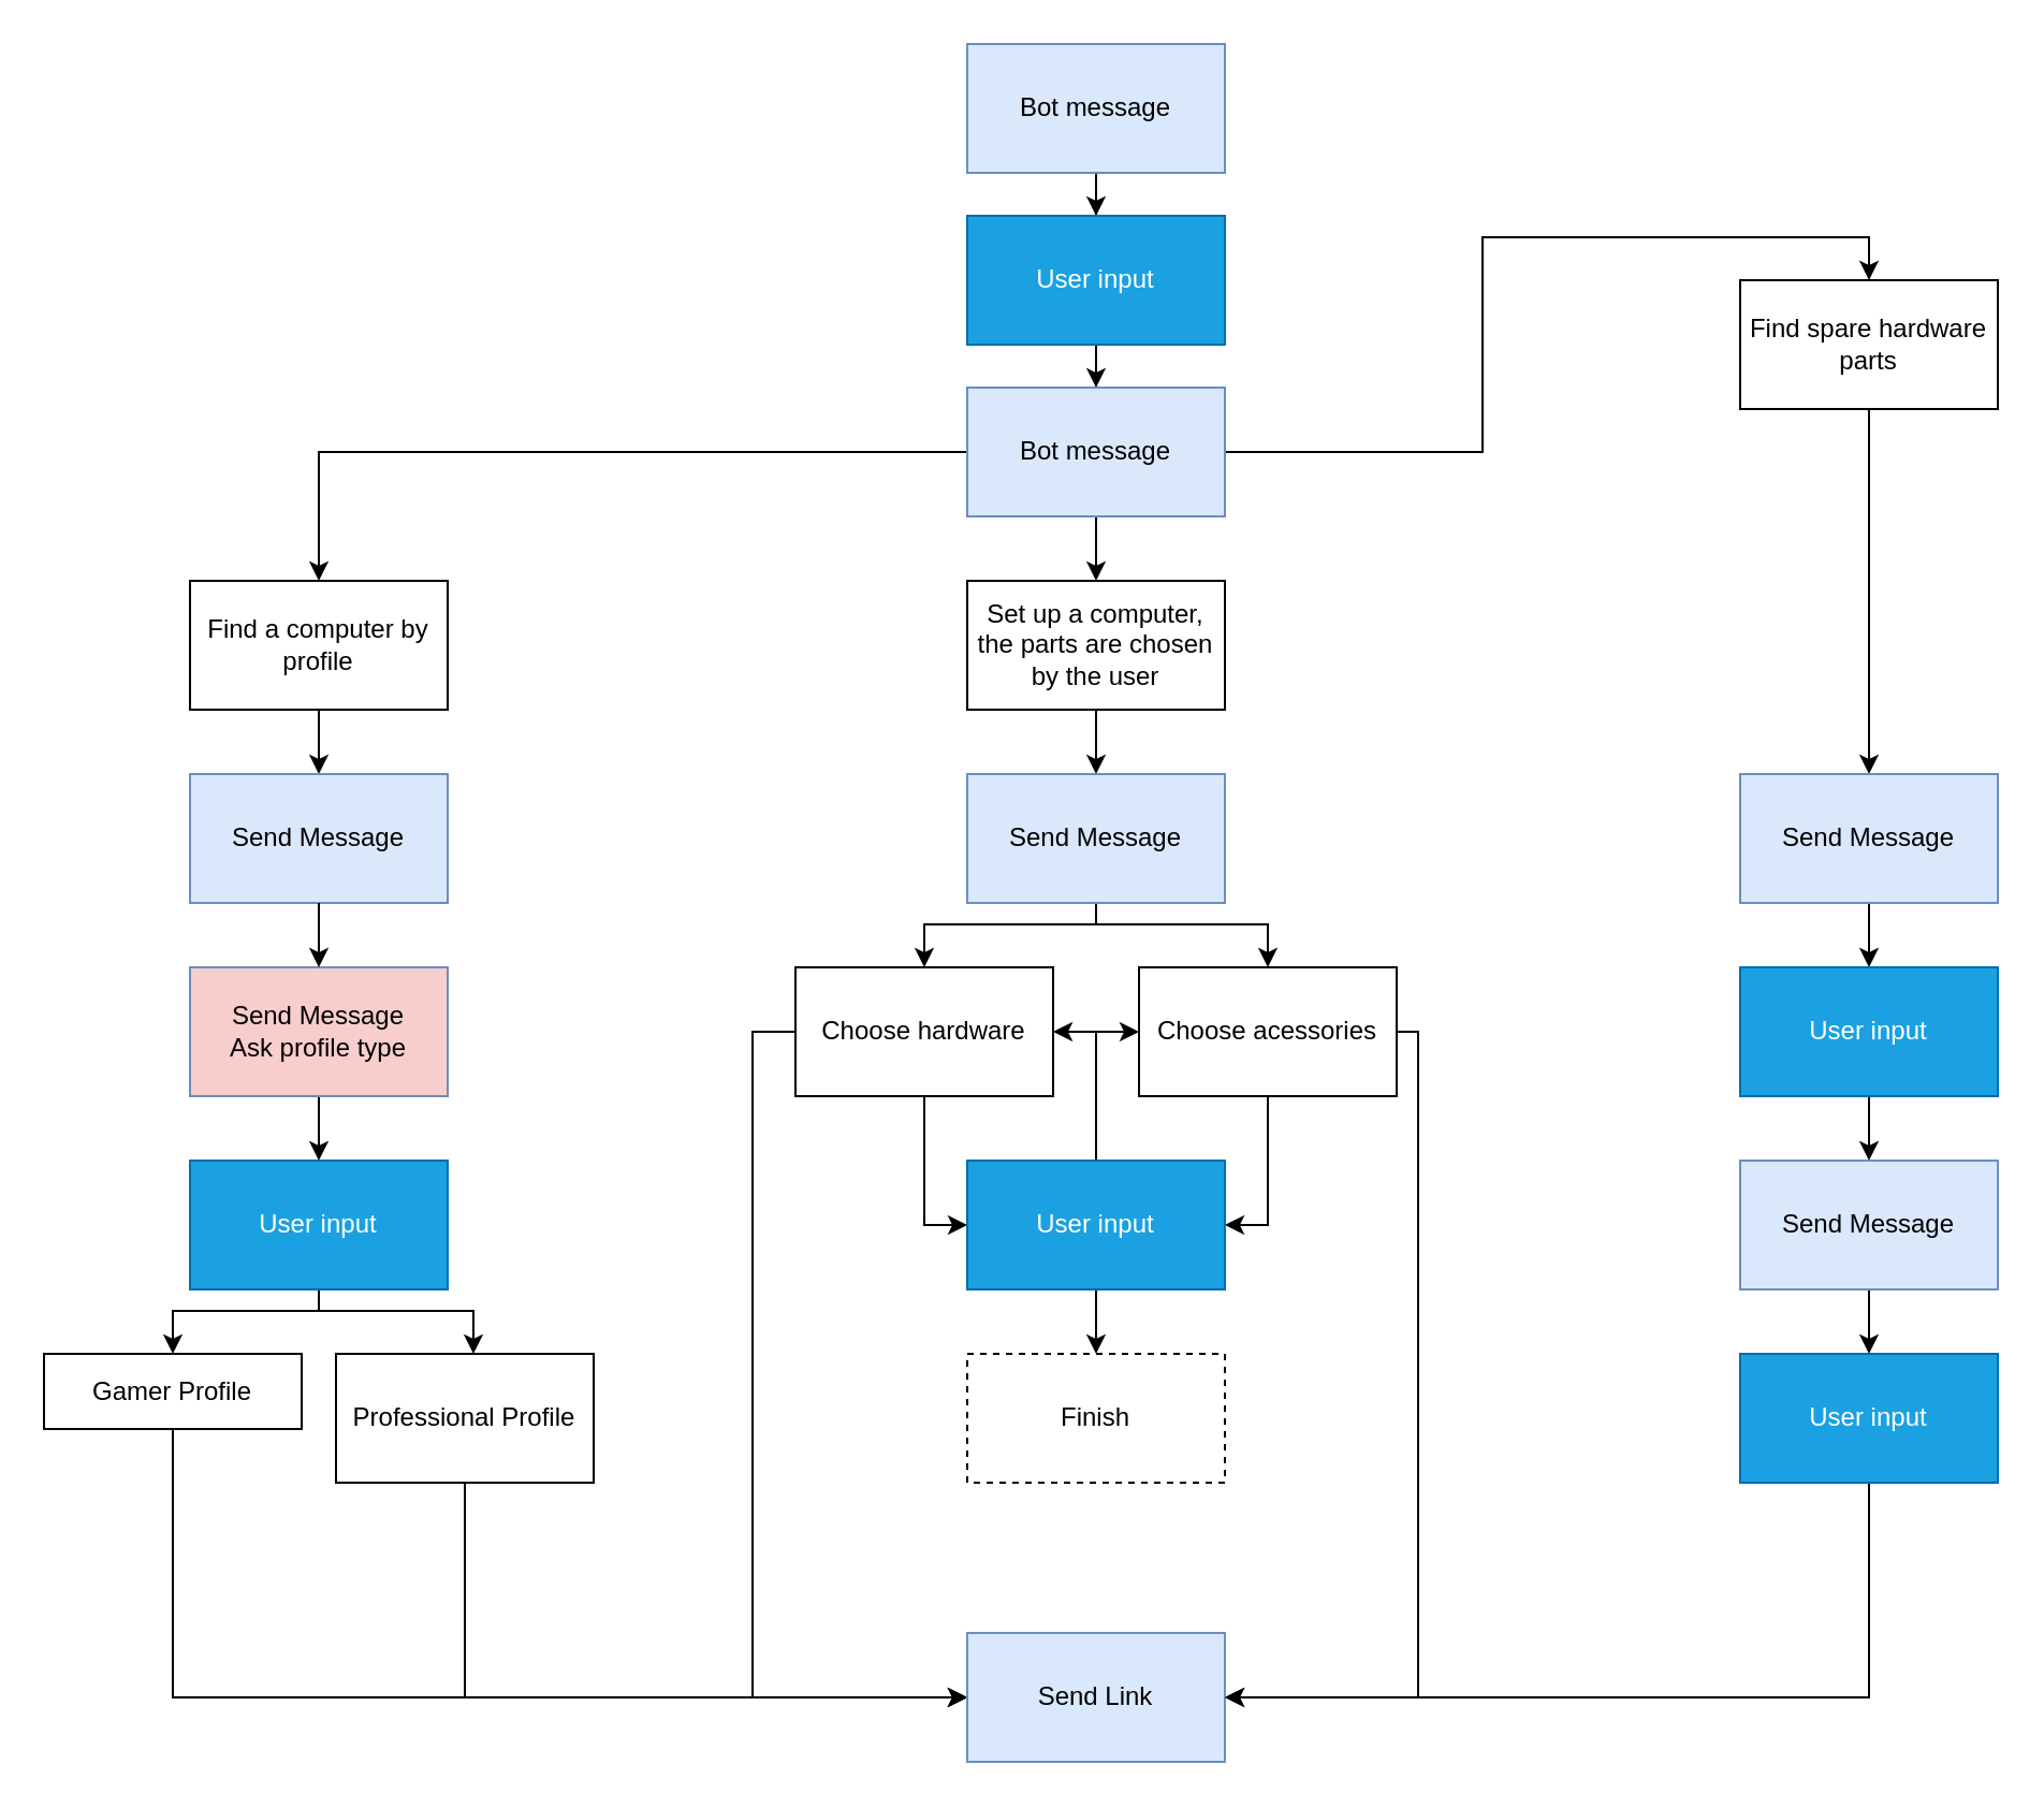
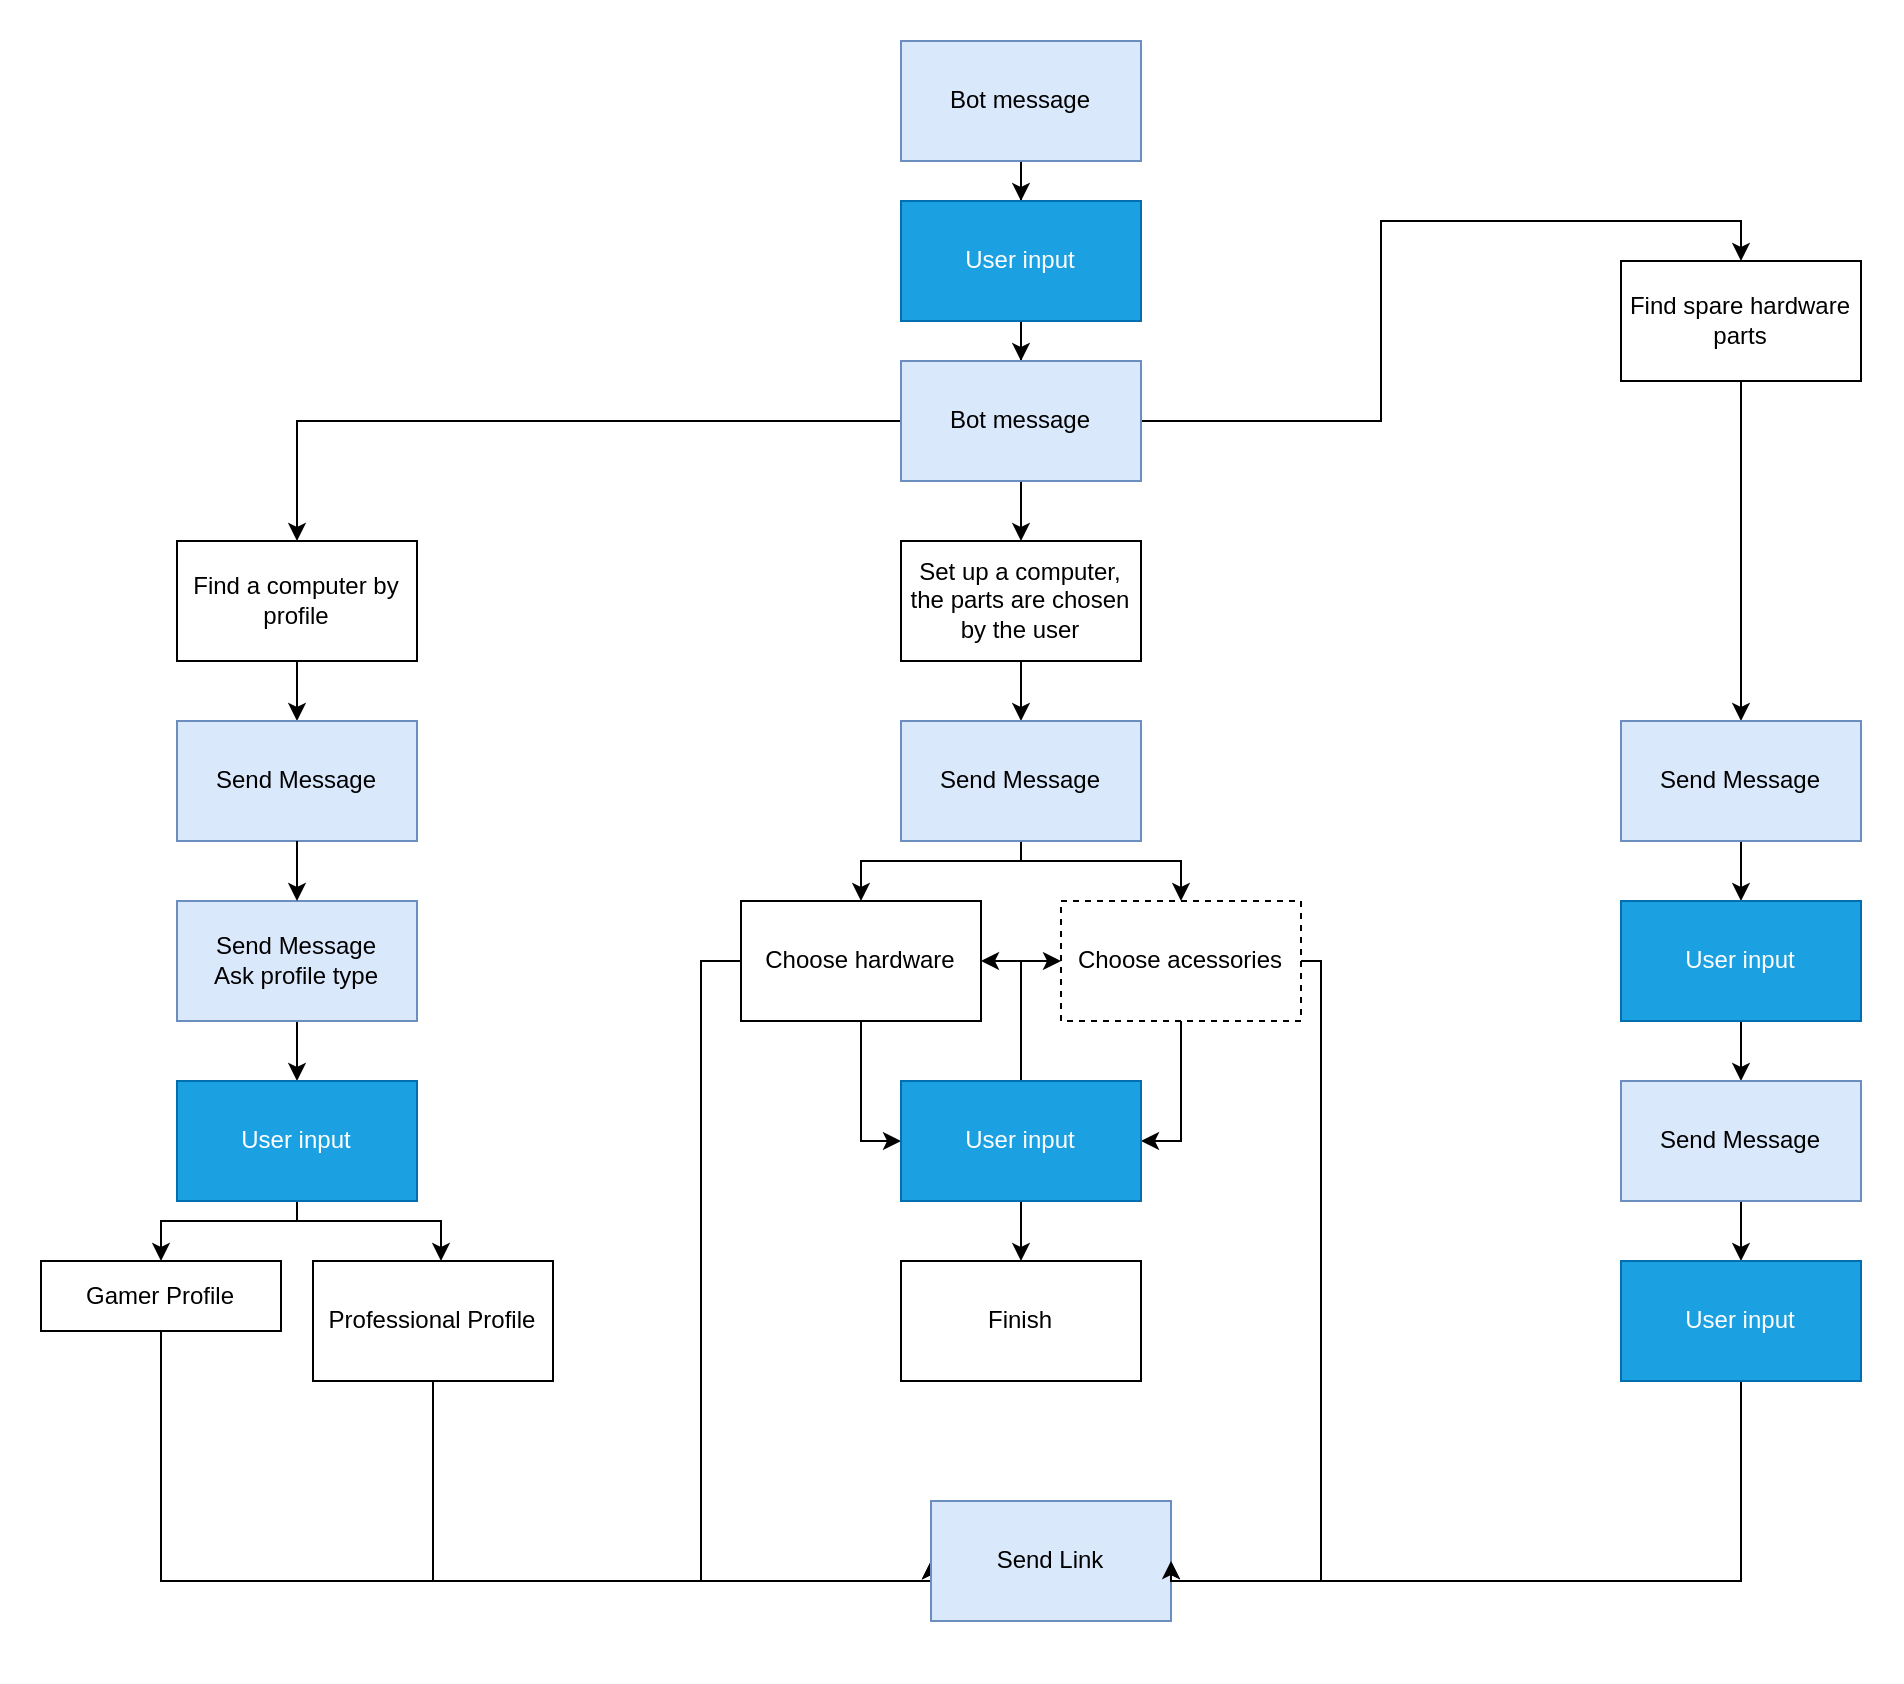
  <mxCell id="0" />
  <mxCell id="1" parent="0" />
  <mxCell id="2" style="edgeStyle=orthogonalEdgeStyle;rounded=0;orthogonalLoop=1;jettySize=auto;html=1;entryX=0.5;entryY=0;entryDx=0;entryDy=0;" edge="1" parent="1" source="3" target="5"><mxGeometry relative="1" as="geometry" /></mxCell>
  <mxCell id="3" value="Bot message" style="rounded=0;whiteSpace=wrap;html=1;fillColor=#dae8fc;strokeColor=#6c8ebf;" vertex="1" parent="1"><mxGeometry x="450" y="20" width="120" height="60" as="geometry" /></mxCell>
  <mxCell id="4" style="edgeStyle=orthogonalEdgeStyle;rounded=0;orthogonalLoop=1;jettySize=auto;html=1;entryX=0.5;entryY=0;entryDx=0;entryDy=0;" edge="1" parent="1" source="5" target="9"><mxGeometry relative="1" as="geometry" /></mxCell>
  <mxCell id="5" value="User input" style="rounded=0;whiteSpace=wrap;html=1;fillColor=#1ba1e2;strokeColor=#006EAF;fontColor=#ffffff;" vertex="1" parent="1"><mxGeometry x="450" y="100" width="120" height="60" as="geometry" /></mxCell>
  <mxCell id="6" style="edgeStyle=orthogonalEdgeStyle;rounded=0;orthogonalLoop=1;jettySize=auto;html=1;entryX=0.5;entryY=0;entryDx=0;entryDy=0;" edge="1" parent="1" source="9" target="15"><mxGeometry relative="1" as="geometry" /></mxCell>
  <mxCell id="7" style="edgeStyle=orthogonalEdgeStyle;rounded=0;orthogonalLoop=1;jettySize=auto;html=1;entryX=0.5;entryY=0;entryDx=0;entryDy=0;" edge="1" parent="1" source="9" target="11"><mxGeometry relative="1" as="geometry" /></mxCell>
  <mxCell id="8" style="edgeStyle=orthogonalEdgeStyle;rounded=0;orthogonalLoop=1;jettySize=auto;html=1;entryX=0.5;entryY=0;entryDx=0;entryDy=0;" edge="1" parent="1" source="9" target="13"><mxGeometry relative="1" as="geometry" /></mxCell>
  <mxCell id="9" value="Bot message" style="rounded=0;whiteSpace=wrap;html=1;fillColor=#dae8fc;strokeColor=#6c8ebf;" vertex="1" parent="1"><mxGeometry x="450" y="180" width="120" height="60" as="geometry" /></mxCell>
  <mxCell id="10" style="edgeStyle=orthogonalEdgeStyle;rounded=0;orthogonalLoop=1;jettySize=auto;html=1;entryX=0.5;entryY=0;entryDx=0;entryDy=0;" edge="1" parent="1" source="11" target="16"><mxGeometry relative="1" as="geometry" /></mxCell>
  <mxCell id="11" value="Find a computer by profile" style="rounded=0;whiteSpace=wrap;html=1;" vertex="1" parent="1"><mxGeometry x="88" y="270" width="120" height="60" as="geometry" /></mxCell>
  <mxCell id="12" style="edgeStyle=orthogonalEdgeStyle;rounded=0;orthogonalLoop=1;jettySize=auto;html=1;entryX=0.5;entryY=0;entryDx=0;entryDy=0;" edge="1" parent="1" source="13" target="21"><mxGeometry relative="1" as="geometry" /></mxCell>
  <mxCell id="13" value="Find spare hardware parts" style="rounded=0;whiteSpace=wrap;html=1;" vertex="1" parent="1"><mxGeometry x="810" y="130" width="120" height="60" as="geometry" /></mxCell>
  <mxCell id="14" style="edgeStyle=orthogonalEdgeStyle;rounded=0;orthogonalLoop=1;jettySize=auto;html=1;entryX=0.5;entryY=0;entryDx=0;entryDy=0;" edge="1" parent="1" source="15" target="19"><mxGeometry relative="1" as="geometry" /></mxCell>
  <mxCell id="15" value="Set up a computer, the parts are chosen by the user" style="rounded=0;whiteSpace=wrap;html=1;" vertex="1" parent="1"><mxGeometry x="450" y="270" width="120" height="60" as="geometry" /></mxCell>
  <mxCell id="16" value="Send Message" style="rounded=0;whiteSpace=wrap;html=1;fillColor=#dae8fc;strokeColor=#6c8ebf;" vertex="1" parent="1"><mxGeometry x="88" y="360" width="120" height="60" as="geometry" /></mxCell>
  <mxCell id="17" style="edgeStyle=orthogonalEdgeStyle;rounded=0;orthogonalLoop=1;jettySize=auto;html=1;entryX=0.5;entryY=0;entryDx=0;entryDy=0;" edge="1" parent="1" source="19" target="29"><mxGeometry relative="1" as="geometry"><Array as="points"><mxPoint x="510" y="430" /><mxPoint x="590" y="430" /></Array></mxGeometry></mxCell>
  <mxCell id="18" style="edgeStyle=orthogonalEdgeStyle;rounded=0;orthogonalLoop=1;jettySize=auto;html=1;entryX=0.5;entryY=0;entryDx=0;entryDy=0;" edge="1" parent="1" source="19" target="32"><mxGeometry relative="1" as="geometry"><Array as="points"><mxPoint x="510" y="430" /><mxPoint x="430" y="430" /></Array></mxGeometry></mxCell>
  <mxCell id="19" value="Send Message" style="rounded=0;whiteSpace=wrap;html=1;fillColor=#dae8fc;strokeColor=#6c8ebf;" vertex="1" parent="1"><mxGeometry x="450" y="360" width="120" height="60" as="geometry" /></mxCell>
  <mxCell id="20" style="edgeStyle=orthogonalEdgeStyle;rounded=0;orthogonalLoop=1;jettySize=auto;html=1;entryX=0.5;entryY=0;entryDx=0;entryDy=0;" edge="1" parent="1" source="21" target="43"><mxGeometry relative="1" as="geometry" /></mxCell>
  <mxCell id="21" value="Send Message" style="rounded=0;whiteSpace=wrap;html=1;fillColor=#dae8fc;strokeColor=#6c8ebf;" vertex="1" parent="1"><mxGeometry x="810" y="360" width="120" height="60" as="geometry" /></mxCell>
  <mxCell id="22" style="edgeStyle=orthogonalEdgeStyle;rounded=0;orthogonalLoop=1;jettySize=auto;html=1;entryX=0;entryY=0.5;entryDx=0;entryDy=0;" edge="1" parent="1" source="23" target="37"><mxGeometry relative="1" as="geometry"><Array as="points"><mxPoint x="216" y="790" /></Array></mxGeometry></mxCell>
  <mxCell id="23" value="Professional Profile" style="rounded=0;whiteSpace=wrap;html=1;" vertex="1" parent="1"><mxGeometry x="156" y="630" width="120" height="60" as="geometry" /></mxCell>
  <mxCell id="24" style="edgeStyle=orthogonalEdgeStyle;rounded=0;orthogonalLoop=1;jettySize=auto;html=1;entryX=0;entryY=0.5;entryDx=0;entryDy=0;" edge="1" parent="1" source="25" target="37"><mxGeometry relative="1" as="geometry"><Array as="points"><mxPoint x="80" y="790" /></Array></mxGeometry></mxCell>
  <mxCell id="25" value="Gamer Profile" style="rounded=0;whiteSpace=wrap;html=1;" vertex="1" parent="1"><mxGeometry x="20" y="630" width="120" height="35" as="geometry" /></mxCell>
  <mxCell id="26" style="edgeStyle=orthogonalEdgeStyle;rounded=0;orthogonalLoop=1;jettySize=auto;html=1;entryX=0.5;entryY=0;entryDx=0;entryDy=0;" edge="1" parent="1" source="48" target="36"><mxGeometry relative="1" as="geometry" /></mxCell>
  <mxCell id="27" style="edgeStyle=orthogonalEdgeStyle;rounded=0;orthogonalLoop=1;jettySize=auto;html=1;entryX=1;entryY=0.5;entryDx=0;entryDy=0;" edge="1" parent="1" source="29" target="41"><mxGeometry relative="1" as="geometry" /></mxCell>
  <mxCell id="28" style="edgeStyle=orthogonalEdgeStyle;rounded=0;orthogonalLoop=1;jettySize=auto;html=1;entryX=1;entryY=0.5;entryDx=0;entryDy=0;" edge="1" parent="1" source="29" target="37"><mxGeometry relative="1" as="geometry"><Array as="points"><mxPoint x="660" y="480" /><mxPoint x="660" y="790" /></Array></mxGeometry></mxCell>
- <mxCell id="29" value="Choose acessories" style="rounded=0;whiteSpace=wrap;html=1;" vertex="1" parent="1"><mxGeometry x="530" y="450" width="120" height="60" as="geometry" /></mxCell>
+ <mxCell id="29" value="Choose acessories" style="rounded=0;whiteSpace=wrap;html=1;dashed=1;" vertex="1" parent="1"><mxGeometry x="530" y="450" width="120" height="60" as="geometry" /></mxCell>
  <mxCell id="30" style="edgeStyle=orthogonalEdgeStyle;rounded=0;orthogonalLoop=1;jettySize=auto;html=1;entryX=0;entryY=0.5;entryDx=0;entryDy=0;" edge="1" parent="1" source="32" target="41"><mxGeometry relative="1" as="geometry" /></mxCell>
  <mxCell id="31" style="edgeStyle=orthogonalEdgeStyle;rounded=0;orthogonalLoop=1;jettySize=auto;html=1;entryX=0;entryY=0.5;entryDx=0;entryDy=0;" edge="1" parent="1" source="32" target="37"><mxGeometry relative="1" as="geometry"><Array as="points"><mxPoint x="350" y="480" /><mxPoint x="350" y="790" /></Array></mxGeometry></mxCell>
  <mxCell id="32" value="Choose hardware" style="rounded=0;whiteSpace=wrap;html=1;" vertex="1" parent="1"><mxGeometry x="370" y="450" width="120" height="60" as="geometry" /></mxCell>
- <mxCell id="33" value="Finish" style="rounded=0;whiteSpace=wrap;html=1;dashed=1;" vertex="1" parent="1"><mxGeometry x="450" y="630" width="120" height="60" as="geometry" /></mxCell>
+ <mxCell id="33" value="Finish" style="rounded=0;whiteSpace=wrap;html=1;" vertex="1" parent="1"><mxGeometry x="450" y="630" width="120" height="60" as="geometry" /></mxCell>
  <mxCell id="34" style="edgeStyle=orthogonalEdgeStyle;rounded=0;orthogonalLoop=1;jettySize=auto;html=1;entryX=0.5;entryY=0;entryDx=0;entryDy=0;" edge="1" parent="1" source="36" target="25"><mxGeometry relative="1" as="geometry"><Array as="points"><mxPoint x="148" y="610" /><mxPoint x="80" y="610" /></Array></mxGeometry></mxCell>
  <mxCell id="35" style="edgeStyle=orthogonalEdgeStyle;rounded=0;orthogonalLoop=1;jettySize=auto;html=1;" edge="1" parent="1" source="36" target="23"><mxGeometry relative="1" as="geometry"><Array as="points"><mxPoint x="148" y="610" /><mxPoint x="220" y="610" /></Array></mxGeometry></mxCell>
  <mxCell id="36" value="User input" style="rounded=0;whiteSpace=wrap;html=1;fillColor=#1ba1e2;strokeColor=#006EAF;fontColor=#ffffff;" vertex="1" parent="1"><mxGeometry x="88" y="540" width="120" height="60" as="geometry" /></mxCell>
- <mxCell id="37" value="Send Link" style="rounded=0;whiteSpace=wrap;html=1;fillColor=#dae8fc;strokeColor=#6c8ebf;" vertex="1" parent="1"><mxGeometry x="450" y="760" width="120" height="60" as="geometry" /></mxCell>
+ <mxCell id="37" value="Send Link" style="rounded=0;whiteSpace=wrap;html=1;fillColor=#dae8fc;strokeColor=#6c8ebf;" vertex="1" parent="1"><mxGeometry x="465" y="750" width="120" height="60" as="geometry" /></mxCell>
  <mxCell id="38" style="edgeStyle=orthogonalEdgeStyle;rounded=0;orthogonalLoop=1;jettySize=auto;html=1;entryX=0.5;entryY=0;entryDx=0;entryDy=0;" edge="1" parent="1" source="41" target="33"><mxGeometry relative="1" as="geometry" /></mxCell>
  <mxCell id="39" style="edgeStyle=orthogonalEdgeStyle;rounded=0;orthogonalLoop=1;jettySize=auto;html=1;entryX=0;entryY=0.5;entryDx=0;entryDy=0;" edge="1" parent="1" source="41" target="29"><mxGeometry relative="1" as="geometry" /></mxCell>
  <mxCell id="40" style="edgeStyle=orthogonalEdgeStyle;rounded=0;orthogonalLoop=1;jettySize=auto;html=1;entryX=1;entryY=0.5;entryDx=0;entryDy=0;" edge="1" parent="1" source="41" target="32"><mxGeometry relative="1" as="geometry" /></mxCell>
  <mxCell id="41" value="User input" style="rounded=0;whiteSpace=wrap;html=1;fillColor=#1ba1e2;strokeColor=#006EAF;fontColor=#ffffff;" vertex="1" parent="1"><mxGeometry x="450" y="540" width="120" height="60" as="geometry" /></mxCell>
  <mxCell id="42" style="edgeStyle=orthogonalEdgeStyle;rounded=0;orthogonalLoop=1;jettySize=auto;html=1;entryX=0.5;entryY=0;entryDx=0;entryDy=0;" edge="1" parent="1" source="43" target="45"><mxGeometry relative="1" as="geometry" /></mxCell>
  <mxCell id="43" value="User input" style="rounded=0;whiteSpace=wrap;html=1;fillColor=#1ba1e2;strokeColor=#006EAF;fontColor=#ffffff;" vertex="1" parent="1"><mxGeometry x="810" y="450" width="120" height="60" as="geometry" /></mxCell>
  <mxCell id="44" style="edgeStyle=orthogonalEdgeStyle;rounded=0;orthogonalLoop=1;jettySize=auto;html=1;entryX=0.5;entryY=0;entryDx=0;entryDy=0;" edge="1" parent="1" source="45" target="47"><mxGeometry relative="1" as="geometry" /></mxCell>
  <mxCell id="45" value="Send Message" style="rounded=0;whiteSpace=wrap;html=1;fillColor=#dae8fc;strokeColor=#6c8ebf;" vertex="1" parent="1"><mxGeometry x="810" y="540" width="120" height="60" as="geometry" /></mxCell>
  <mxCell id="46" style="edgeStyle=orthogonalEdgeStyle;rounded=0;orthogonalLoop=1;jettySize=auto;html=1;entryX=1;entryY=0.5;entryDx=0;entryDy=0;" edge="1" parent="1" source="47" target="37"><mxGeometry relative="1" as="geometry"><Array as="points"><mxPoint x="870" y="790" /></Array></mxGeometry></mxCell>
  <mxCell id="47" value="User input" style="rounded=0;whiteSpace=wrap;html=1;fillColor=#1ba1e2;strokeColor=#006EAF;fontColor=#ffffff;" vertex="1" parent="1"><mxGeometry x="810" y="630" width="120" height="60" as="geometry" /></mxCell>
- <mxCell id="48" value="Send Message&lt;br&gt;Ask profile type" style="rounded=0;whiteSpace=wrap;html=1;fillColor=#f8cecc;strokeColor=#6c8ebf;" vertex="1" parent="1"><mxGeometry x="88" y="450" width="120" height="60" as="geometry" /></mxCell>
+ <mxCell id="48" value="Send Message&lt;br&gt;Ask profile type" style="rounded=0;whiteSpace=wrap;html=1;fillColor=#dae8fc;strokeColor=#6c8ebf;" vertex="1" parent="1"><mxGeometry x="88" y="450" width="120" height="60" as="geometry" /></mxCell>
  <mxCell id="49" style="edgeStyle=orthogonalEdgeStyle;rounded=0;orthogonalLoop=1;jettySize=auto;html=1;entryX=0.5;entryY=0;entryDx=0;entryDy=0;entryPerimeter=0;" edge="1" parent="1" source="16" target="48"><mxGeometry relative="1" as="geometry"><mxPoint x="200" y="420" as="sourcePoint" /><mxPoint x="200" y="490" as="targetPoint" /></mxGeometry></mxCell>
  <mxCell id="50" value="Find a computer by profile" style="rounded=0;whiteSpace=wrap;html=1;" vertex="1" parent="1"><mxGeometry x="88" y="270" width="120" height="60" as="geometry" /></mxCell>
